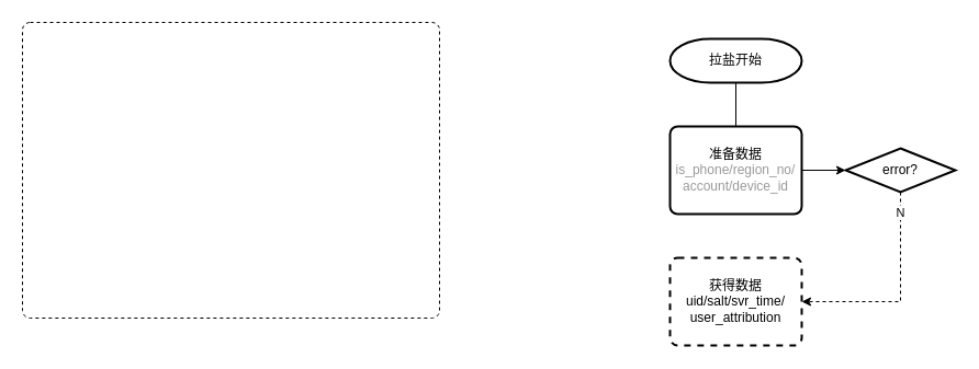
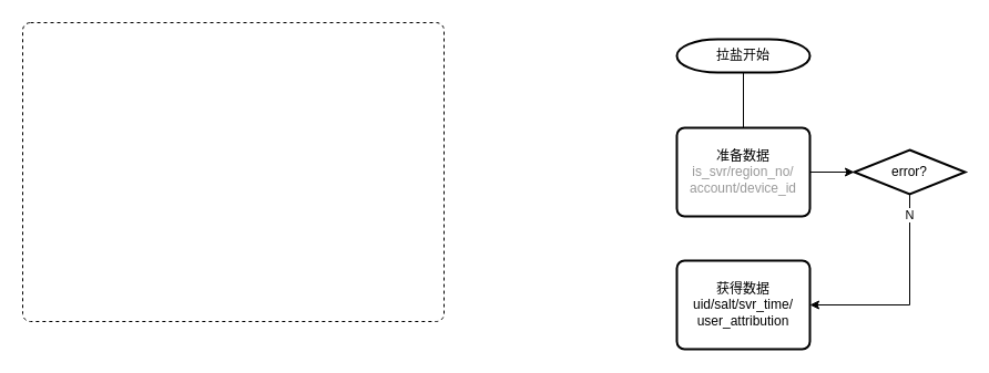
  <mxCell id="0" />
  <mxCell id="1" parent="0" />
  <mxCell id="2" value="" style="rounded=1;whiteSpace=wrap;html=1;absoluteArcSize=1;arcSize=14;strokeWidth=1;fillColor=none;dashed=1;" vertex="1" parent="1"><mxGeometry x="20" y="20" width="380" height="270" as="geometry" /></mxCell>
  <mxCell id="3" style="edgeStyle=orthogonalEdgeStyle;rounded=0;orthogonalLoop=1;jettySize=auto;html=1;exitX=1;exitY=0.5;exitDx=0;exitDy=0;entryX=0;entryY=0.5;entryDx=0;entryDy=0;entryPerimeter=0;" edge="1" parent="1" source="4" target="8"><mxGeometry relative="1" as="geometry" /></mxCell>
- <mxCell id="4" value="&lt;div&gt;准备数据&lt;/div&gt;&lt;div&gt;&lt;font color=&quot;#999999&quot;&gt;is_phone/region_no/&lt;/font&gt;&lt;/div&gt;&lt;div&gt;&lt;font color=&quot;#999999&quot;&gt;account/device_id&lt;/font&gt;&lt;/div&gt;" style="rounded=1;whiteSpace=wrap;html=1;absoluteArcSize=1;arcSize=14;strokeWidth=2;fillColor=none;" vertex="1" parent="1"><mxGeometry x="610" y="115" width="120" height="80" as="geometry" /></mxCell>
+ <mxCell id="4" value="&lt;div&gt;准备数据&lt;/div&gt;&lt;div&gt;&lt;font color=&quot;#999999&quot;&gt;is_svr/region_no/&lt;/font&gt;&lt;/div&gt;&lt;div&gt;&lt;font color=&quot;#999999&quot;&gt;account/device_id&lt;/font&gt;&lt;/div&gt;" style="rounded=1;whiteSpace=wrap;html=1;absoluteArcSize=1;arcSize=14;strokeWidth=2;fillColor=none;" vertex="1" parent="1"><mxGeometry x="610" y="115" width="120" height="80" as="geometry" /></mxCell>
  <mxCell id="5" style="edgeStyle=orthogonalEdgeStyle;rounded=0;orthogonalLoop=1;jettySize=auto;html=1;exitX=0.5;exitY=1;exitDx=0;exitDy=0;exitPerimeter=0;entryX=0.5;entryY=0;entryDx=0;entryDy=0;endArrow=none;" edge="1" parent="1" source="6" target="4"><mxGeometry relative="1" as="geometry" /></mxCell>
- <mxCell id="6" value="拉盐开始" style="strokeWidth=2;html=1;shape=mxgraph.flowchart.terminator;whiteSpace=wrap;fillColor=none;" vertex="1" parent="1"><mxGeometry x="610" y="35" width="120" height="40" as="geometry" /></mxCell>
- <mxCell id="7" value="N" style="edgeStyle=orthogonalEdgeStyle;rounded=0;orthogonalLoop=1;jettySize=auto;html=1;exitX=0.5;exitY=1;exitDx=0;exitDy=0;exitPerimeter=0;entryX=1;entryY=0.5;entryDx=0;entryDy=0;dashed=1;" edge="1" parent="1" source="8" target="9"><mxGeometry x="-0.8" relative="1" as="geometry"><mxPoint as="offset" /></mxGeometry></mxCell>
+ <mxCell id="6" value="拉盐开始" style="strokeWidth=2;html=1;shape=mxgraph.flowchart.terminator;whiteSpace=wrap;fillColor=none;" vertex="1" parent="1"><mxGeometry x="610" y="35" width="120" height="30" as="geometry" /></mxCell>
+ <mxCell id="7" value="N" style="edgeStyle=orthogonalEdgeStyle;rounded=0;orthogonalLoop=1;jettySize=auto;html=1;exitX=0.5;exitY=1;exitDx=0;exitDy=0;exitPerimeter=0;entryX=1;entryY=0.5;entryDx=0;entryDy=0;" edge="1" parent="1" source="8" target="9"><mxGeometry x="-0.8" relative="1" as="geometry"><mxPoint as="offset" /></mxGeometry></mxCell>
  <mxCell id="8" value="error?" style="strokeWidth=2;html=1;shape=mxgraph.flowchart.decision;whiteSpace=wrap;fillColor=none;" vertex="1" parent="1"><mxGeometry x="770" y="135" width="100" height="40" as="geometry" /></mxCell>
- <mxCell id="9" value="获得数据&lt;br&gt;uid/salt/svr_time/&lt;br&gt;user_attribution" style="rounded=1;whiteSpace=wrap;html=1;absoluteArcSize=1;arcSize=14;strokeWidth=2;fillColor=none;dashed=1;" vertex="1" parent="1"><mxGeometry x="610" y="235" width="120" height="80" as="geometry" /></mxCell>
+ <mxCell id="9" value="获得数据&lt;br&gt;uid/salt/svr_time/&lt;br&gt;user_attribution" style="rounded=1;whiteSpace=wrap;html=1;absoluteArcSize=1;arcSize=14;strokeWidth=2;fillColor=none;" vertex="1" parent="1"><mxGeometry x="610" y="235" width="120" height="80" as="geometry" /></mxCell>
